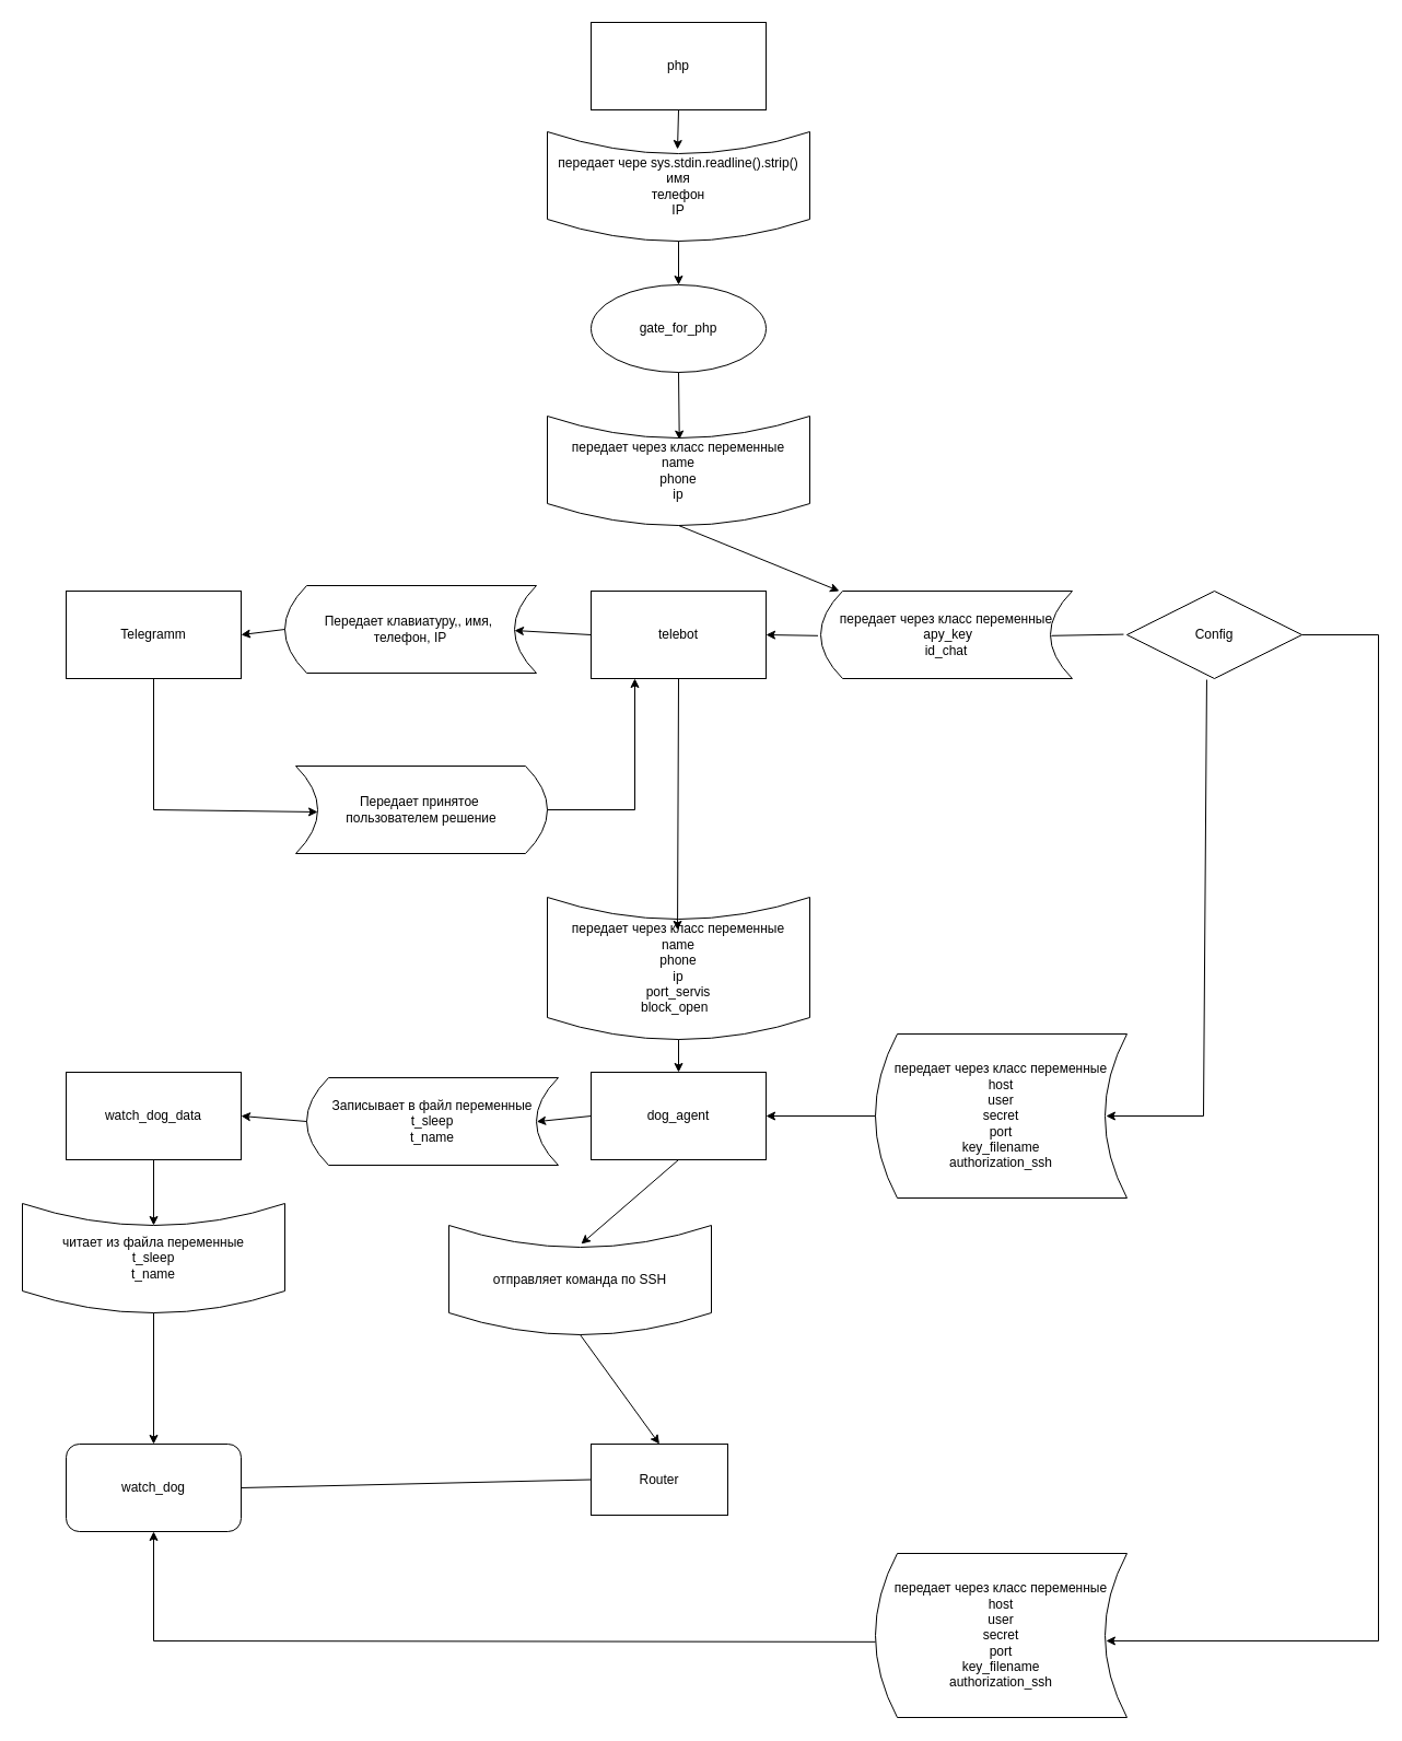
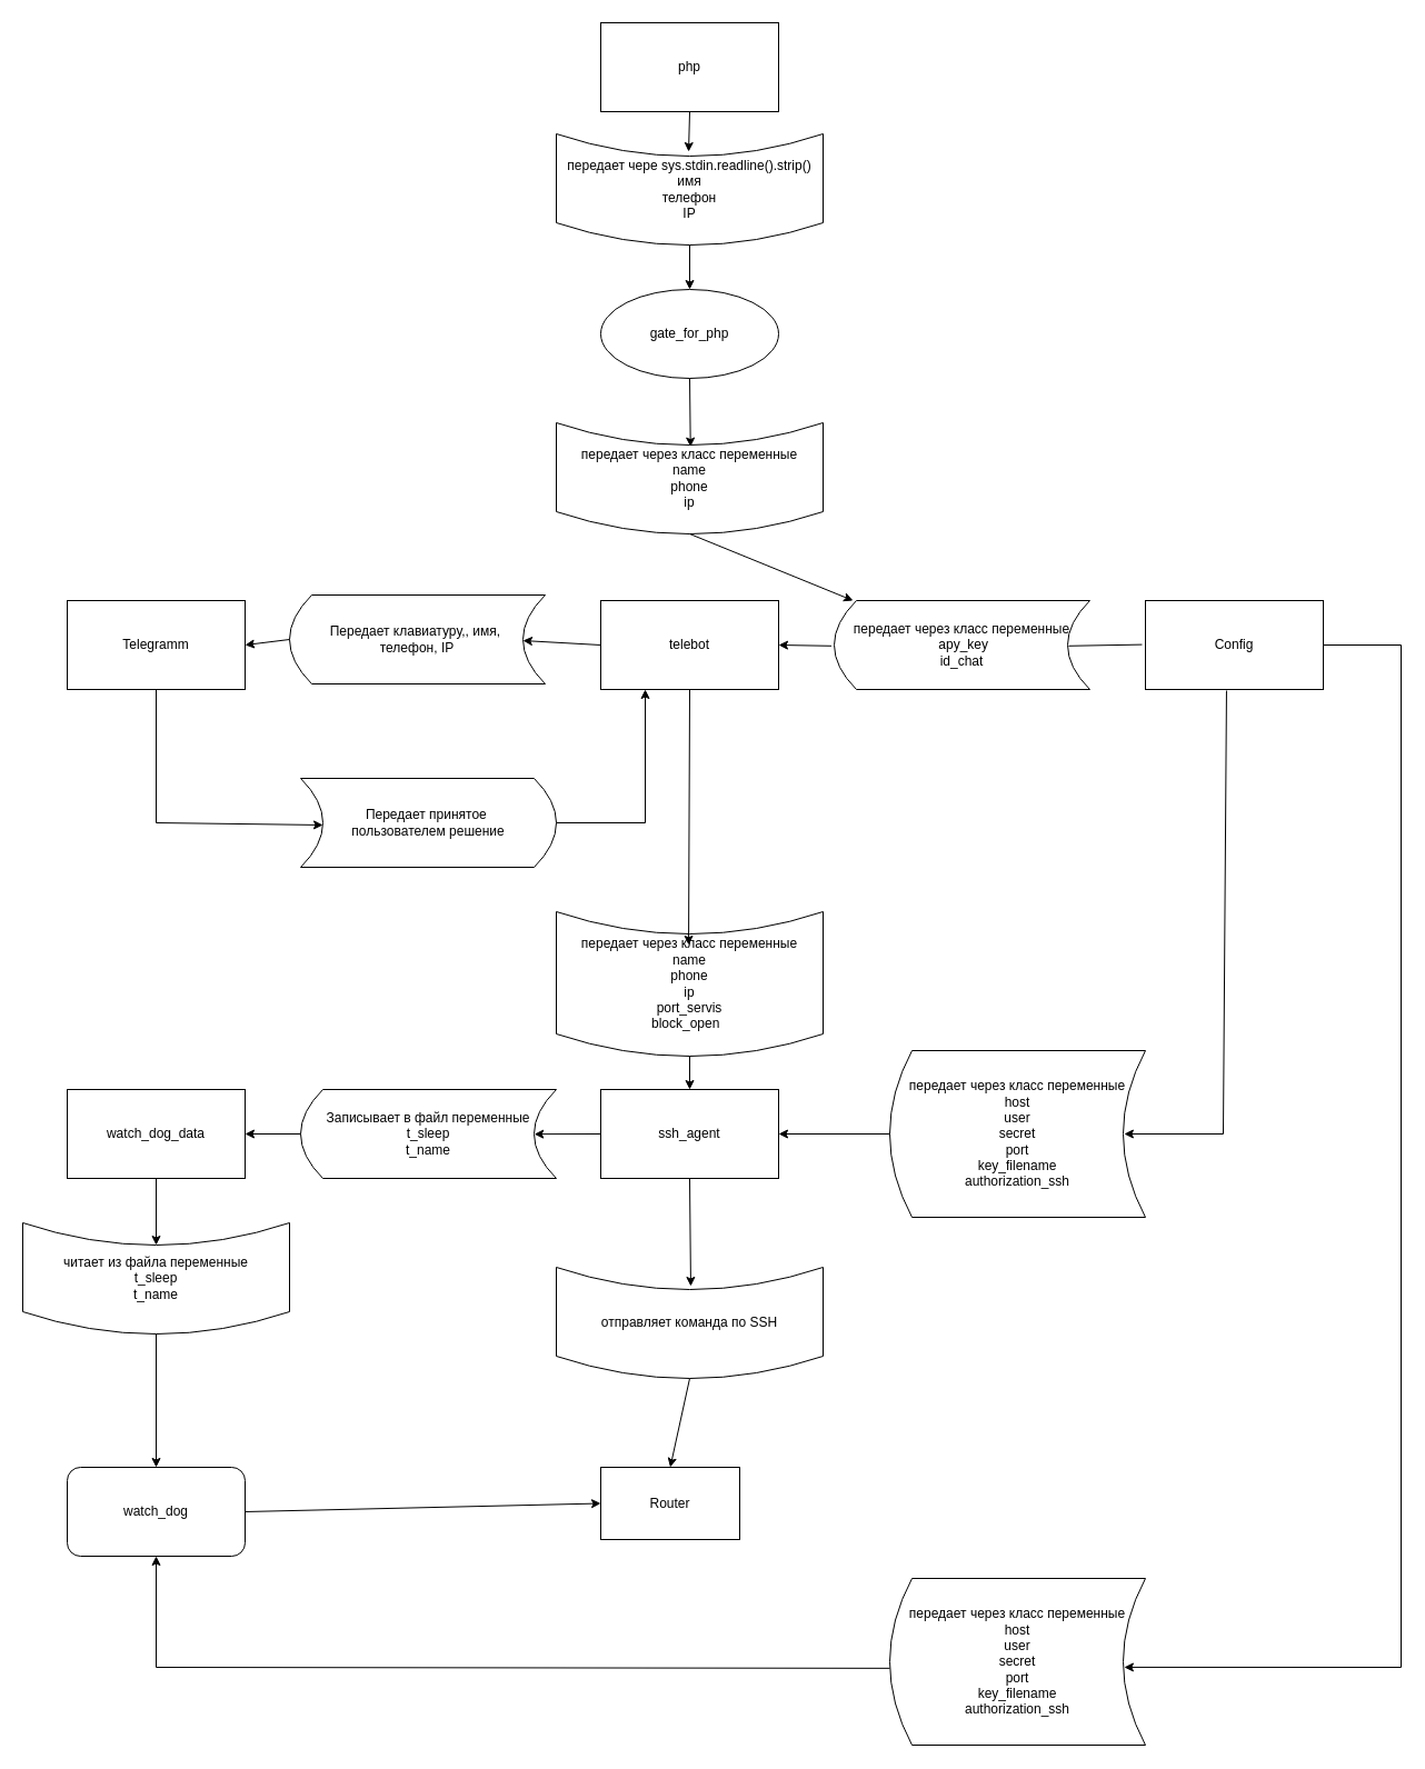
  <mxCell id="0" />
  <mxCell id="1" parent="0" />
  <mxCell id="2" value="php" style="rounded=0;whiteSpace=wrap;html=1;" vertex="1" parent="1"><mxGeometry x="540" y="20" width="160" height="80" as="geometry" /></mxCell>
  <mxCell id="3" value="gate_for_php" style="ellipse;whiteSpace=wrap;html=1;" vertex="1" parent="1"><mxGeometry x="540" y="260" width="160" height="80" as="geometry" /></mxCell>
  <mxCell id="4" value="telebot" style="rounded=0;whiteSpace=wrap;html=1;" vertex="1" parent="1"><mxGeometry x="540" y="540" width="160" height="80" as="geometry" /></mxCell>
- <mxCell id="5" value="Config" style="rhombus;whiteSpace=wrap;html=1;" vertex="1" parent="1"><mxGeometry x="1030" y="540" width="160" height="80" as="geometry" /></mxCell>
+ <mxCell id="5" value="Config" style="rounded=0;whiteSpace=wrap;html=1;" vertex="1" parent="1"><mxGeometry x="1030" y="540" width="160" height="80" as="geometry" /></mxCell>
  <mxCell id="6" value="&lt;span style=&quot;text-wrap-mode: nowrap;&quot;&gt;передает чере&amp;nbsp;sys.stdin.readline().strip()&lt;/span&gt;&lt;div style=&quot;text-wrap-mode: nowrap;&quot;&gt;имя&lt;/div&gt;&lt;div style=&quot;text-wrap-mode: nowrap;&quot;&gt;телефон&lt;/div&gt;&lt;div style=&quot;text-wrap-mode: nowrap;&quot;&gt;IP&lt;/div&gt;" style="shape=dataStorage;whiteSpace=wrap;html=1;fixedSize=1;direction=north;" vertex="1" parent="1"><mxGeometry x="500" y="120" width="240" height="100" as="geometry" /></mxCell>
  <mxCell id="7" value="&lt;span style=&quot;text-wrap-mode: nowrap;&quot;&gt;передает через класс переменные&lt;/span&gt;&lt;div style=&quot;text-wrap-mode: nowrap;&quot;&gt;name&lt;/div&gt;&lt;div style=&quot;text-wrap-mode: nowrap;&quot;&gt;phone&lt;/div&gt;&lt;div style=&quot;text-wrap-mode: nowrap;&quot;&gt;ip&lt;/div&gt;" style="shape=dataStorage;whiteSpace=wrap;html=1;fixedSize=1;direction=north;" vertex="1" parent="1"><mxGeometry x="500" y="380" width="240" height="100" as="geometry" /></mxCell>
  <mxCell id="8" value="&lt;span style=&quot;text-wrap-mode: nowrap;&quot;&gt;передает через класс переменные&lt;/span&gt;&lt;div&gt;&amp;nbsp;apy_key&lt;/div&gt;&lt;div&gt;id_chat&lt;/div&gt;" style="shape=dataStorage;whiteSpace=wrap;html=1;fixedSize=1;" vertex="1" parent="1"><mxGeometry x="750" y="540" width="230" height="80" as="geometry" /></mxCell>
  <mxCell id="9" value="" style="endArrow=classic;html=1;rounded=0;entryX=0.84;entryY=0.496;entryDx=0;entryDy=0;entryPerimeter=0;exitX=0.5;exitY=1;exitDx=0;exitDy=0;" edge="1" parent="1" source="2" target="6"><mxGeometry width="50" height="50" relative="1" as="geometry"><mxPoint x="810" y="390" as="sourcePoint" /><mxPoint x="860" y="340" as="targetPoint" /></mxGeometry></mxCell>
  <mxCell id="10" value="" style="endArrow=classic;html=1;rounded=0;entryX=0.5;entryY=0;entryDx=0;entryDy=0;exitX=0;exitY=0.5;exitDx=0;exitDy=0;" edge="1" parent="1" source="6" target="3"><mxGeometry width="50" height="50" relative="1" as="geometry"><mxPoint x="810" y="390" as="sourcePoint" /><mxPoint x="860" y="340" as="targetPoint" /></mxGeometry></mxCell>
  <mxCell id="11" value="" style="endArrow=classic;html=1;rounded=0;entryX=0.784;entryY=0.503;entryDx=0;entryDy=0;entryPerimeter=0;exitX=0.5;exitY=1;exitDx=0;exitDy=0;" edge="1" parent="1" source="3" target="7"><mxGeometry width="50" height="50" relative="1" as="geometry"><mxPoint x="630" y="330" as="sourcePoint" /><mxPoint x="633.12" y="392" as="targetPoint" /></mxGeometry></mxCell>
  <mxCell id="12" value="" style="endArrow=classic;html=1;rounded=0;exitX=0;exitY=0.5;exitDx=0;exitDy=0;" edge="1" parent="1" source="7" target="8"><mxGeometry width="50" height="50" relative="1" as="geometry"><mxPoint x="720" y="490" as="sourcePoint" /><mxPoint x="770" y="440" as="targetPoint" /></mxGeometry></mxCell>
  <mxCell id="13" value="" style="endArrow=none;html=1;rounded=0;entryX=0.917;entryY=0.51;entryDx=0;entryDy=0;entryPerimeter=0;exitX=-0.019;exitY=0.495;exitDx=0;exitDy=0;exitPerimeter=0;" edge="1" parent="1" source="5" target="8"><mxGeometry width="50" height="50" relative="1" as="geometry"><mxPoint x="930" y="570" as="sourcePoint" /><mxPoint x="980" y="520" as="targetPoint" /></mxGeometry></mxCell>
  <mxCell id="14" value="" style="endArrow=classic;html=1;rounded=0;entryX=1;entryY=0.5;entryDx=0;entryDy=0;exitX=-0.011;exitY=0.51;exitDx=0;exitDy=0;exitPerimeter=0;" edge="1" parent="1" source="8" target="4"><mxGeometry width="50" height="50" relative="1" as="geometry"><mxPoint x="730" y="610" as="sourcePoint" /><mxPoint x="780" y="560" as="targetPoint" /></mxGeometry></mxCell>
  <mxCell id="15" value="Telegramm" style="rounded=0;whiteSpace=wrap;html=1;" vertex="1" parent="1"><mxGeometry x="60" y="540" width="160" height="80" as="geometry" /></mxCell>
  <mxCell id="16" value="Передает клавиатуру,, имя,&amp;nbsp;&lt;div&gt;телефон, IP&lt;/div&gt;" style="shape=dataStorage;whiteSpace=wrap;html=1;fixedSize=1;" vertex="1" parent="1"><mxGeometry x="260" y="535" width="230" height="80" as="geometry" /></mxCell>
  <mxCell id="17" value="Передает принятое&amp;nbsp;&lt;div&gt;пользователем&amp;nbsp;&lt;span style=&quot;background-color: transparent; color: light-dark(rgb(0, 0, 0), rgb(255, 255, 255));&quot;&gt;решение&lt;/span&gt;&lt;/div&gt;" style="shape=dataStorage;whiteSpace=wrap;html=1;fixedSize=1;direction=west;" vertex="1" parent="1"><mxGeometry x="270" y="700" width="230" height="80" as="geometry" /></mxCell>
  <mxCell id="18" value="" style="endArrow=classic;html=1;rounded=0;exitX=0;exitY=0.5;exitDx=0;exitDy=0;entryX=0.913;entryY=0.513;entryDx=0;entryDy=0;entryPerimeter=0;" edge="1" parent="1" source="4" target="16"><mxGeometry width="50" height="50" relative="1" as="geometry"><mxPoint x="340" y="500" as="sourcePoint" /><mxPoint x="390" y="450" as="targetPoint" /></mxGeometry></mxCell>
  <mxCell id="19" value="" style="endArrow=classic;html=1;rounded=0;exitX=0;exitY=0.5;exitDx=0;exitDy=0;" edge="1" parent="1" source="16"><mxGeometry width="50" height="50" relative="1" as="geometry"><mxPoint x="-120" y="610" as="sourcePoint" /><mxPoint x="220" y="580" as="targetPoint" /></mxGeometry></mxCell>
  <mxCell id="20" value="" style="endArrow=classic;html=1;rounded=0;entryX=0.913;entryY=0.475;entryDx=0;entryDy=0;entryPerimeter=0;exitX=0.5;exitY=1;exitDx=0;exitDy=0;" edge="1" parent="1" source="15" target="17"><mxGeometry width="50" height="50" relative="1" as="geometry"><mxPoint x="230" y="570" as="sourcePoint" /><mxPoint x="280" y="520" as="targetPoint" /><Array as="points"><mxPoint x="140" y="740" /></Array></mxGeometry></mxCell>
  <mxCell id="21" value="" style="endArrow=classic;html=1;rounded=0;entryX=0.25;entryY=1;entryDx=0;entryDy=0;exitX=0;exitY=0.5;exitDx=0;exitDy=0;" edge="1" parent="1" source="17" target="4"><mxGeometry width="50" height="50" relative="1" as="geometry"><mxPoint x="230" y="570" as="sourcePoint" /><mxPoint x="280" y="520" as="targetPoint" /><Array as="points"><mxPoint x="580" y="740" /></Array></mxGeometry></mxCell>
- <mxCell id="22" value="dog_agent" style="rounded=0;whiteSpace=wrap;html=1;" vertex="1" parent="1"><mxGeometry x="540" y="980" width="160" height="80" as="geometry" /></mxCell>
+ <mxCell id="22" value="ssh_agent" style="rounded=0;whiteSpace=wrap;html=1;" vertex="1" parent="1"><mxGeometry x="540" y="980" width="160" height="80" as="geometry" /></mxCell>
  <mxCell id="23" value="передает через класс переменные&lt;br&gt;&lt;div&gt;&lt;div style=&quot;text-wrap-mode: nowrap;&quot;&gt;name&lt;/div&gt;&lt;div style=&quot;text-wrap-mode: nowrap;&quot;&gt;phone&lt;/div&gt;&lt;/div&gt;&lt;div&gt;&lt;span style=&quot;text-wrap-mode: nowrap; background-color: transparent; color: light-dark(rgb(0, 0, 0), rgb(255, 255, 255));&quot;&gt;ip&lt;/span&gt;&lt;/div&gt;&lt;div&gt;port_servis&lt;/div&gt;&lt;div&gt;block_open&amp;nbsp;&amp;nbsp;&lt;/div&gt;" style="shape=dataStorage;whiteSpace=wrap;html=1;fixedSize=1;direction=north;" vertex="1" parent="1"><mxGeometry x="500" y="820" width="240" height="130" as="geometry" /></mxCell>
  <mxCell id="24" value="" style="endArrow=classic;html=1;rounded=0;entryX=0.77;entryY=0.496;entryDx=0;entryDy=0;entryPerimeter=0;exitX=0.5;exitY=1;exitDx=0;exitDy=0;" edge="1" parent="1" source="4" target="23"><mxGeometry width="50" height="50" relative="1" as="geometry"><mxPoint x="530" y="670" as="sourcePoint" /><mxPoint x="580" y="620" as="targetPoint" /></mxGeometry></mxCell>
  <mxCell id="25" value="" style="endArrow=classic;html=1;rounded=0;exitX=0;exitY=0.5;exitDx=0;exitDy=0;entryX=0.5;entryY=0;entryDx=0;entryDy=0;" edge="1" parent="1" source="23" target="22"><mxGeometry width="50" height="50" relative="1" as="geometry"><mxPoint x="530" y="770" as="sourcePoint" /><mxPoint x="570" y="950" as="targetPoint" /></mxGeometry></mxCell>
  <mxCell id="26" value="передает через класс переменные&lt;div&gt;host&lt;/div&gt;&lt;div&gt;user&lt;/div&gt;&lt;div&gt;secret&lt;/div&gt;&lt;div&gt;port&lt;/div&gt;&lt;div&gt;key_filename&lt;/div&gt;&lt;div&gt;authorization_ssh&lt;/div&gt;" style="shape=dataStorage;whiteSpace=wrap;html=1;fixedSize=1;" vertex="1" parent="1"><mxGeometry x="800" y="945" width="230" height="150" as="geometry" /></mxCell>
  <mxCell id="27" value="" style="endArrow=classic;html=1;rounded=0;entryX=0.917;entryY=0.5;entryDx=0;entryDy=0;entryPerimeter=0;exitX=0.456;exitY=1.013;exitDx=0;exitDy=0;exitPerimeter=0;" edge="1" parent="1" source="5" target="26"><mxGeometry width="50" height="50" relative="1" as="geometry"><mxPoint y="670" as="sourcePoint" x="830" /><mxPoint x="880" y="620" as="targetPoint" /><Array as="points"><mxPoint x="1100" y="1020" /></Array></mxGeometry></mxCell>
  <mxCell id="28" value="" style="endArrow=classic;html=1;rounded=0;entryX=1;entryY=0.5;entryDx=0;entryDy=0;exitX=0;exitY=0.5;exitDx=0;exitDy=0;" edge="1" parent="1" source="26" target="22"><mxGeometry width="50" height="50" relative="1" as="geometry"><mxPoint x="760" y="980" as="sourcePoint" /><mxPoint x="880" y="820" as="targetPoint" /></mxGeometry></mxCell>
- <mxCell id="29" value="&lt;div&gt;Записывает в файл переменные&lt;/div&gt;&lt;div&gt;t_sleep&lt;/div&gt;t_name" style="shape=dataStorage;whiteSpace=wrap;html=1;fixedSize=1;" vertex="1" parent="1"><mxGeometry x="280" y="985" width="230" height="80" as="geometry" /></mxCell>
+ <mxCell id="29" value="&lt;div&gt;Записывает в файл переменные&lt;/div&gt;&lt;div&gt;t_sleep&lt;/div&gt;t_name" style="shape=dataStorage;whiteSpace=wrap;html=1;fixedSize=1;" vertex="1" parent="1"><mxGeometry x="270" y="980" width="230" height="80" as="geometry" /></mxCell>
  <mxCell id="30" value="&lt;span style=&quot;text-wrap-mode: nowrap;&quot;&gt;watch_dog_data&lt;/span&gt;" style="rounded=0;whiteSpace=wrap;html=1;" vertex="1" parent="1"><mxGeometry x="60" y="980" width="160" height="80" as="geometry" /></mxCell>
  <mxCell id="31" value="" style="endArrow=classic;html=1;rounded=0;entryX=0.914;entryY=0.502;entryDx=0;entryDy=0;entryPerimeter=0;exitX=0;exitY=0.5;exitDx=0;exitDy=0;" edge="1" parent="1" source="22" target="29"><mxGeometry width="50" height="50" relative="1" as="geometry"><mxPoint x="430" y="870" as="sourcePoint" /><mxPoint x="480" y="820" as="targetPoint" /></mxGeometry></mxCell>
  <mxCell id="32" value="" style="endArrow=classic;html=1;rounded=0;entryX=1;entryY=0.5;entryDx=0;entryDy=0;exitX=0;exitY=0.5;exitDx=0;exitDy=0;" edge="1" parent="1" source="29" target="30"><mxGeometry width="50" height="50" relative="1" as="geometry"><mxPoint x="450" y="1040" as="sourcePoint" /><mxPoint x="500" y="990" as="targetPoint" /></mxGeometry></mxCell>
- <mxCell id="33" value="отправляет команда по SSH" style="shape=dataStorage;whiteSpace=wrap;html=1;fixedSize=1;direction=north;" vertex="1" parent="1"><mxGeometry x="410" y="1120" width="240" height="100" as="geometry" /></mxCell>
+ <mxCell id="33" value="отправляет команда по SSH" style="shape=dataStorage;whiteSpace=wrap;html=1;fixedSize=1;direction=north;" vertex="1" parent="1"><mxGeometry x="500" y="1140" width="240" height="100" as="geometry" /></mxCell>
  <mxCell id="34" value="Router" style="rounded=0;whiteSpace=wrap;html=1;" vertex="1" parent="1"><mxGeometry x="540" y="1320" width="125" height="65" as="geometry" /></mxCell>
  <mxCell id="35" value="" style="endArrow=classic;html=1;rounded=0;entryX=0.83;entryY=0.504;entryDx=0;entryDy=0;entryPerimeter=0;exitX=0.5;exitY=1;exitDx=0;exitDy=0;" edge="1" parent="1" source="22" target="33"><mxGeometry width="50" height="50" relative="1" as="geometry"><mxPoint x="510" y="1150" as="sourcePoint" /><mxPoint x="560" y="1100" as="targetPoint" /></mxGeometry></mxCell>
  <mxCell id="36" value="" style="endArrow=classic;html=1;rounded=0;exitX=0;exitY=0.5;exitDx=0;exitDy=0;entryX=0.5;entryY=0;entryDx=0;entryDy=0;" edge="1" parent="1" source="33" target="34"><mxGeometry width="50" height="50" relative="1" as="geometry"><mxPoint x="510" y="1150" as="sourcePoint" /><mxPoint x="560" y="1100" as="targetPoint" /></mxGeometry></mxCell>
  <mxCell id="37" value="&lt;span style=&quot;text-wrap-mode: nowrap;&quot;&gt;watch_dog&lt;/span&gt;" style="whiteSpace=wrap;html=1;rounded=1;" vertex="1" parent="1"><mxGeometry x="60" y="1320" width="160" height="80" as="geometry" /></mxCell>
  <mxCell id="38" value="&lt;div&gt;читает из файла переменные&lt;/div&gt;&lt;div&gt;t_sleep&lt;/div&gt;t_name" style="shape=dataStorage;whiteSpace=wrap;html=1;fixedSize=1;direction=north;" vertex="1" parent="1"><mxGeometry x="20" y="1100" width="240" height="100" as="geometry" /></mxCell>
  <mxCell id="39" value="" style="endArrow=classic;html=1;rounded=0;exitX=0.5;exitY=1;exitDx=0;exitDy=0;entryX=0.8;entryY=0.5;entryDx=0;entryDy=0;entryPerimeter=0;" edge="1" parent="1" source="30" target="38"><mxGeometry width="50" height="50" relative="1" as="geometry"><mxPoint x="510" y="1150" as="sourcePoint" /><mxPoint x="170" y="1110" as="targetPoint" /></mxGeometry></mxCell>
  <mxCell id="40" value="" style="endArrow=classic;html=1;rounded=0;entryX=0.5;entryY=0;entryDx=0;entryDy=0;exitX=0;exitY=0.5;exitDx=0;exitDy=0;" edge="1" parent="1" source="38" target="37"><mxGeometry width="50" height="50" relative="1" as="geometry"><mxPoint x="510" y="1150" as="sourcePoint" /><mxPoint x="560" y="1100" as="targetPoint" /></mxGeometry></mxCell>
- <mxCell id="41" value="" style="endArrow=none;html=1;rounded=0;exitX=1;exitY=0.5;exitDx=0;exitDy=0;entryX=0;entryY=0.5;entryDx=0;entryDy=0;" edge="1" parent="1" source="37" target="34"><mxGeometry width="50" height="50" relative="1" as="geometry"><mxPoint x="510" y="1150" as="sourcePoint" /><mxPoint x="560" y="1100" as="targetPoint" /></mxGeometry></mxCell>
+ <mxCell id="41" value="" style="endArrow=classic;html=1;rounded=0;exitX=1;exitY=0.5;exitDx=0;exitDy=0;entryX=0;entryY=0.5;entryDx=0;entryDy=0;" edge="1" parent="1" source="37" target="34"><mxGeometry width="50" height="50" relative="1" as="geometry"><mxPoint x="510" y="1150" as="sourcePoint" /><mxPoint x="560" y="1100" as="targetPoint" /></mxGeometry></mxCell>
  <mxCell id="42" value="передает через класс переменные&lt;div&gt;host&lt;/div&gt;&lt;div&gt;user&lt;/div&gt;&lt;div&gt;secret&lt;/div&gt;&lt;div&gt;port&lt;/div&gt;&lt;div&gt;key_filename&lt;/div&gt;&lt;div&gt;authorization_ssh&lt;/div&gt;" style="shape=dataStorage;whiteSpace=wrap;html=1;fixedSize=1;" vertex="1" parent="1"><mxGeometry x="800" y="1420" width="230" height="150" as="geometry" /></mxCell>
  <mxCell id="43" value="" style="endArrow=classic;html=1;rounded=0;entryX=0.5;entryY=1;entryDx=0;entryDy=0;exitX=0;exitY=0.539;exitDx=0;exitDy=0;exitPerimeter=0;" edge="1" parent="1" source="42" target="37"><mxGeometry width="50" height="50" relative="1" as="geometry"><mxPoint x="730" y="1460" as="sourcePoint" /><mxPoint x="560" y="1500" as="targetPoint" /><Array as="points"><mxPoint x="140" y="1500" /></Array></mxGeometry></mxCell>
  <mxCell id="44" value="" style="endArrow=classic;html=1;rounded=0;exitX=1;exitY=0.5;exitDx=0;exitDy=0;entryX=0.917;entryY=0.533;entryDx=0;entryDy=0;entryPerimeter=0;" edge="1" parent="1" source="5" target="42"><mxGeometry width="50" height="50" relative="1" as="geometry"><mxPoint x="670" y="570" as="sourcePoint" /><mxPoint x="1040" y="1500" as="targetPoint" /><Array as="points"><mxPoint x="1260" y="580" /><mxPoint x="1260" y="1500" /></Array></mxGeometry></mxCell>
